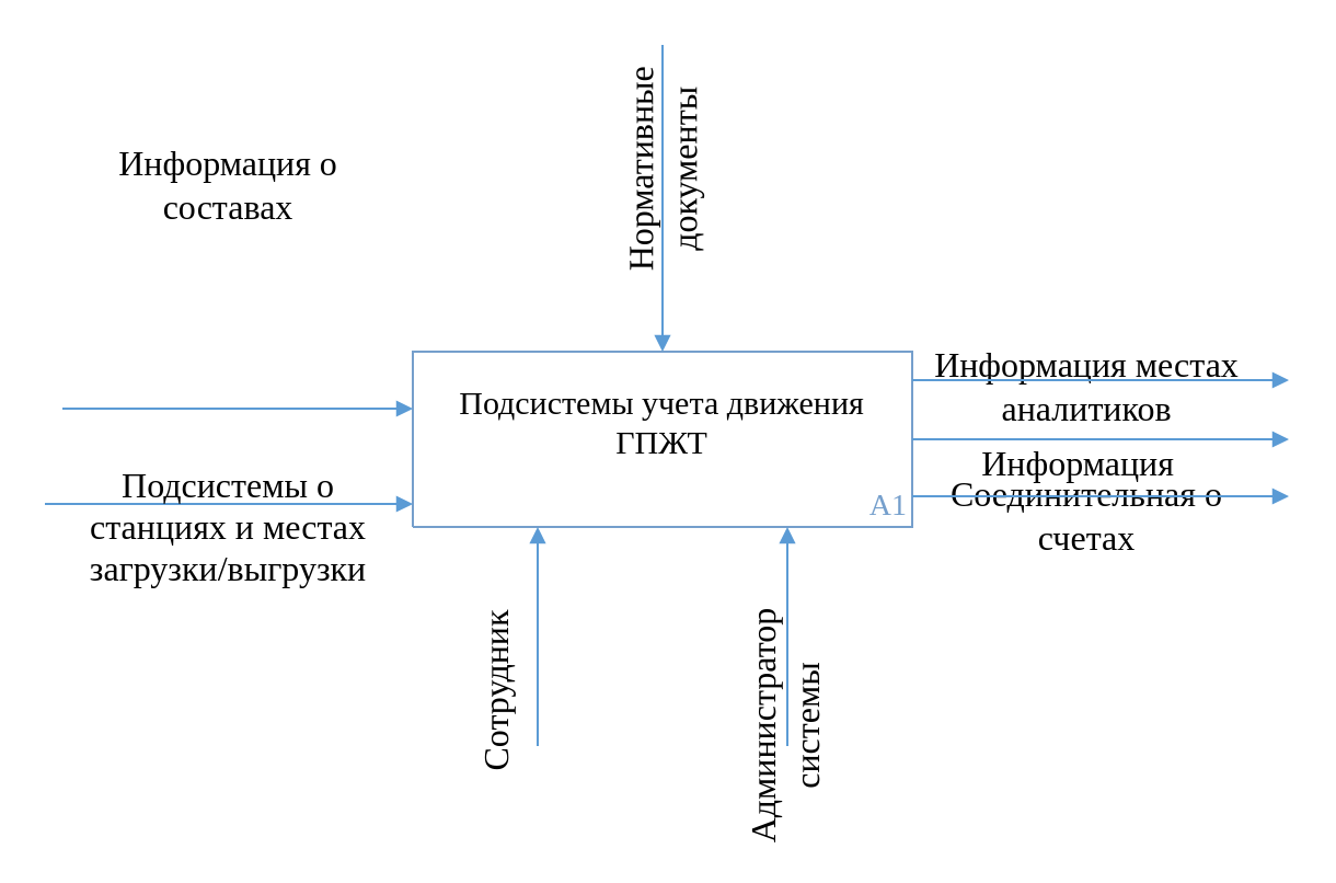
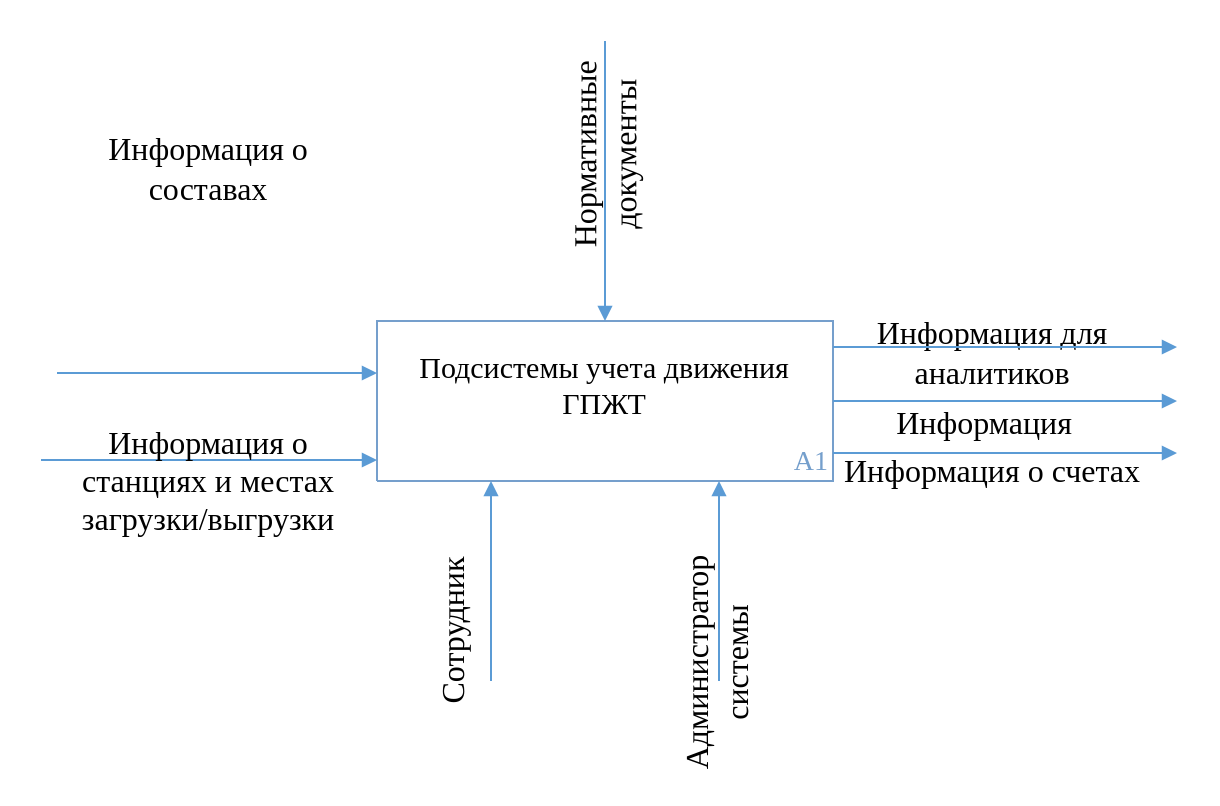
  <mxCell id="0" />
  <mxCell id="1" value="Соединительная линия" parent="0" />
  <mxCell id="2" style="vsdxID=1;fillColor=none;gradientColor=none;strokeColor=none;spacingTop=-1;spacingBottom=-1;spacingLeft=-1;spacingRight=-1;labelBackgroundColor=none;rounded=0;html=1;whiteSpace=wrap;" parent="1" vertex="1"><mxGeometry x="188" y="160" width="228" height="80" as="geometry" /></mxCell>
  <mxCell id="3" style="vsdxID=2;fillColor=#ffffff;gradientColor=none;shape=stencil(nZBLDoAgDERP0z3SIyjew0SURgSD+Lu9kMZoXLhwN9O+tukAlrNpJg1SzDH4QW/URgNYgZTkjA4UkwJUgGXng+6DX1zLfmoymdXo17xh5zmRJ6Q42BWCfc2oJfdAr+Yv+AP9Cb7OJ3H/2JG1HNGz/84klThPVCc=);strokeColor=#759fcc;spacingTop=-1;spacingBottom=-1;spacingLeft=-1;spacingRight=-1;labelBackgroundColor=none;rounded=0;html=1;whiteSpace=wrap;" parent="2" vertex="1"><mxGeometry width="228" height="80" as="geometry" /></mxCell>
  <mxCell id="4" value="&lt;p style=&quot;align:right;margin-left:0;margin-right:0;margin-top:0px;margin-bottom:0px;text-indent:0;valign:middle;direction:ltr;&quot;&gt;&lt;font style=&quot;font-size:14px;font-family:Calibri;color:#759fcc;direction:ltr;letter-spacing:0px;line-height:120%;opacity:1&quot;&gt;A1&lt;/font&gt;&lt;font style=&quot;font-size:14px;font-family:Calibri;color:#759fcc;direction:ltr;letter-spacing:0px;line-height:120%;opacity:1&quot;&gt;&lt;br/&gt;&lt;/font&gt;&lt;/p&gt;" style="verticalAlign=middle;align=right;vsdxID=3;fillColor=none;gradientColor=none;strokeColor=none;spacingTop=-3;spacingBottom=-3;labelBackgroundColor=none;rounded=0;html=1;whiteSpace=wrap;" parent="2" vertex="1"><mxGeometry y="63" width="228" height="16" as="geometry" /></mxCell>
  <mxCell id="5" value="&lt;p style=&quot;align:right;margin-left:0;margin-right:0;margin-top:0px;margin-bottom:0px;text-indent:0;valign:middle;direction:ltr;&quot;&gt;&lt;font style=&quot;font-size:14px;font-family:Calibri;color:#759fcc;direction:ltr;letter-spacing:0px;line-height:120%;opacity:1&quot;&gt;&lt;br/&gt;&lt;/font&gt;&lt;/p&gt;" style="verticalAlign=middle;align=right;vsdxID=4;fillColor=none;gradientColor=none;strokeColor=none;spacingBottom=-3;labelBackgroundColor=none;rounded=0;html=1;whiteSpace=wrap;" parent="2" vertex="1"><mxGeometry y="80" width="228" height="22" as="geometry" /></mxCell>
  <mxCell id="6" value="&lt;font style=&quot;font-size: 15px ; font-family: &amp;#34;calibri&amp;#34; ; color: #000000 ; direction: ltr ; letter-spacing: 0px ; line-height: 120% ; opacity: 1&quot;&gt;&lt;p&gt;&lt;span&gt;Подсистемы учета движения ГПЖТ&lt;/span&gt;&lt;/p&gt;&lt;/font&gt;" style="verticalAlign=middle;align=center;vsdxID=5;fillColor=none;gradientColor=none;strokeColor=none;labelBackgroundColor=none;rounded=0;html=1;whiteSpace=wrap;" parent="2" vertex="1"><mxGeometry width="228" height="63" as="geometry" /></mxCell>
  <mxCell id="7" value="" style="vsdxID=8;edgeStyle=none;startArrow=none;endArrow=block;startSize=5;endSize=5;strokeColor=#5b9bd5;spacingTop=0;spacingBottom=0;spacingLeft=0;spacingRight=0;verticalAlign=middle;html=1;labelBackgroundColor=#ffffff;rounded=1;align=center;" parent="1" edge="1"><mxGeometry relative="1" as="geometry"><mxPoint as="offset" /><Array as="points" /><mxPoint x="20" y="229.5" as="sourcePoint" /><mxPoint x="188" y="229.5" as="targetPoint" /></mxGeometry></mxCell>
  <mxCell id="8" style="vsdxID=10;fillColor=none;gradientColor=none;shape=stencil(nZBLDoAgDERP0z3SIyjew0SURgSD+Lu9kMZoXLhwN9O+tukAlrNpJg1SzDH4QW/URgNYgZTkjA4UkwJUgGXng+6DX1zLfmoymdXo17xh5zmRJ6Q42BWCfc2oJfdAr+Yv+AP9Cb7OJ3H/2JG1HNGz/84klThPVCc=);strokeColor=none;labelBackgroundColor=none;rounded=0;html=1;whiteSpace=wrap;" parent="1" vertex="1"><mxGeometry x="288" y="316" width="140" height="30" as="geometry" /></mxCell>
  <mxCell id="9" value="&lt;font style=&quot;font-size:16px;font-family:Calibri;color:#000000;direction:ltr;letter-spacing:0px;line-height:120%;opacity:1&quot;&gt;Администратор системы&lt;br/&gt;&lt;/font&gt;" style="text;vsdxID=10;fillColor=none;gradientColor=none;strokeColor=none;labelBackgroundColor=none;rounded=0;html=1;whiteSpace=wrap;verticalAlign=middle;align=center;rotation=270.05;;html=1;" parent="8" vertex="1"><mxGeometry width="140" height="30" as="geometry" /></mxCell>
  <mxCell id="10" style="vsdxID=17;fillColor=none;gradientColor=none;shape=stencil(nZBLDoAgDERP0z3SIyjew0SURgSD+Lu9kMZoXLhwN9O+tukAlrNpJg1SzDH4QW/URgNYgZTkjA4UkwJUgGXng+6DX1zLfmoymdXo17xh5zmRJ6Q42BWCfc2oJfdAr+Yv+AP9Cb7OJ3H/2JG1HNGz/84klThPVCc=);strokeColor=none;labelBackgroundColor=none;rounded=0;html=1;whiteSpace=wrap;" parent="1" vertex="1"><mxGeometry x="238" y="63" width="128" height="28" as="geometry" /></mxCell>
  <mxCell id="11" value="&lt;font style=&quot;font-size:16px;font-family:Calibri;color:#000000;direction:ltr;letter-spacing:0px;line-height:120%;opacity:1&quot;&gt;Нормативные&lt;br/&gt; документы&lt;br/&gt;&lt;/font&gt;" style="text;vsdxID=17;fillColor=none;gradientColor=none;strokeColor=none;labelBackgroundColor=none;rounded=0;html=1;whiteSpace=wrap;verticalAlign=middle;align=center;rotation=270.05;;html=1;" parent="10" vertex="1"><mxGeometry y="-0.22" width="128" height="28.22" as="geometry" /></mxCell>
- <mxCell id="12" value="&lt;font style=&quot;font-size: 16px ; font-family: &amp;#34;calibri&amp;#34; ; color: #000000 ; direction: ltr ; letter-spacing: 0px ; line-height: 120% ; opacity: 1&quot;&gt;Подсистемы о станциях и местах загрузки/выгрузки&lt;br&gt;&lt;/font&gt;" style="verticalAlign=middle;align=center;vsdxID=20;fillColor=none;gradientColor=none;shape=stencil(nZBLDoAgDERP0z3SIyjew0SURgSD+Lu9kMZoXLhwN9O+tukAlrNpJg1SzDH4QW/URgNYgZTkjA4UkwJUgGXng+6DX1zLfmoymdXo17xh5zmRJ6Q42BWCfc2oJfdAr+Yv+AP9Cb7OJ3H/2JG1HNGz/84klThPVCc=);strokeColor=none;labelBackgroundColor=none;rounded=0;html=1;whiteSpace=wrap;" parent="1" vertex="1"><mxGeometry x="28" y="210" width="152" height="60" as="geometry" /></mxCell>
- <mxCell id="13" value="&lt;font style=&quot;font-size: 16px ; font-family: &amp;#34;calibri&amp;#34; ; color: #000000 ; direction: ltr ; letter-spacing: 0px ; line-height: 120% ; opacity: 1&quot;&gt;Информация местах аналитиков&lt;br&gt;&lt;/font&gt;" style="verticalAlign=middle;align=center;vsdxID=24;fillColor=none;gradientColor=none;shape=stencil(nZBLDoAgDERP0z3SIyjew0SURgSD+Lu9kMZoXLhwN9O+tukAlrNpJg1SzDH4QW/URgNYgZTkjA4UkwJUgGXng+6DX1zLfmoymdXo17xh5zmRJ6Q42BWCfc2oJfdAr+Yv+AP9Cb7OJ3H/2JG1HNGz/84klThPVCc=);strokeColor=none;labelBackgroundColor=none;rounded=0;html=1;whiteSpace=wrap;" parent="1" vertex="1"><mxGeometry x="416" y="151" width="160" height="50" as="geometry" /></mxCell>
+ <mxCell id="12" value="&lt;font style=&quot;font-size: 16px ; font-family: &amp;#34;calibri&amp;#34; ; color: #000000 ; direction: ltr ; letter-spacing: 0px ; line-height: 120% ; opacity: 1&quot;&gt;Информация о станциях и местах загрузки/выгрузки&lt;br&gt;&lt;/font&gt;" style="verticalAlign=middle;align=center;vsdxID=20;fillColor=none;gradientColor=none;shape=stencil(nZBLDoAgDERP0z3SIyjew0SURgSD+Lu9kMZoXLhwN9O+tukAlrNpJg1SzDH4QW/URgNYgZTkjA4UkwJUgGXng+6DX1zLfmoymdXo17xh5zmRJ6Q42BWCfc2oJfdAr+Yv+AP9Cb7OJ3H/2JG1HNGz/84klThPVCc=);strokeColor=none;labelBackgroundColor=none;rounded=0;html=1;whiteSpace=wrap;" parent="1" vertex="1"><mxGeometry x="28" y="210" width="152" height="60" as="geometry" /></mxCell>
+ <mxCell id="13" value="&lt;font style=&quot;font-size: 16px ; font-family: &amp;#34;calibri&amp;#34; ; color: #000000 ; direction: ltr ; letter-spacing: 0px ; line-height: 120% ; opacity: 1&quot;&gt;Информация для аналитиков&lt;br&gt;&lt;/font&gt;" style="verticalAlign=middle;align=center;vsdxID=24;fillColor=none;gradientColor=none;shape=stencil(nZBLDoAgDERP0z3SIyjew0SURgSD+Lu9kMZoXLhwN9O+tukAlrNpJg1SzDH4QW/URgNYgZTkjA4UkwJUgGXng+6DX1zLfmoymdXo17xh5zmRJ6Q42BWCfc2oJfdAr+Yv+AP9Cb7OJ3H/2JG1HNGz/84klThPVCc=);strokeColor=none;labelBackgroundColor=none;rounded=0;html=1;whiteSpace=wrap;" parent="1" vertex="1"><mxGeometry x="416" y="151" width="160" height="50" as="geometry" /></mxCell>
  <mxCell id="14" style="vsdxID=26;fillColor=none;gradientColor=none;shape=stencil(nZBLDoAgDERP0z3SIyjew0SURgSD+Lu9kMZoXLhwN9O+tukAlrNpJg1SzDH4QW/URgNYgZTkjA4UkwJUgGXng+6DX1zLfmoymdXo17xh5zmRJ6Q42BWCfc2oJfdAr+Yv+AP9Cb7OJ3H/2JG1HNGz/84klThPVCc=);strokeColor=none;labelBackgroundColor=none;rounded=0;html=1;whiteSpace=wrap;" parent="1" vertex="1"><mxGeometry x="156" y="300" width="140" height="30" as="geometry" /></mxCell>
  <mxCell id="15" value="&lt;font style=&quot;font-size: 16px ; font-family: &amp;#34;calibri&amp;#34; ; color: #000000 ; direction: ltr ; letter-spacing: 0px ; line-height: 120% ; opacity: 1&quot;&gt;Сотрудник&lt;br&gt;&lt;/font&gt;" style="text;vsdxID=26;fillColor=none;gradientColor=none;strokeColor=none;labelBackgroundColor=none;rounded=0;html=1;whiteSpace=wrap;verticalAlign=middle;align=center;rotation=270.05;;html=1;" parent="14" vertex="1"><mxGeometry width="140" height="30" as="geometry" /></mxCell>
  <mxCell id="16" value="&lt;font style=&quot;font-size:16px;font-family:Calibri;color:#000000;direction:ltr;letter-spacing:0px;line-height:120%;opacity:1&quot;&gt;Информация&lt;br/&gt;&lt;/font&gt;" style="verticalAlign=middle;align=center;vsdxID=32;fillColor=none;gradientColor=none;shape=stencil(nZBLDoAgDERP0z3SIyjew0SURgSD+Lu9kMZoXLhwN9O+tukAlrNpJg1SzDH4QW/URgNYgZTkjA4UkwJUgGXng+6DX1zLfmoymdXo17xh5zmRJ6Q42BWCfc2oJfdAr+Yv+AP9Cb7OJ3H/2JG1HNGz/84klThPVCc=);strokeColor=none;labelBackgroundColor=none;rounded=0;html=1;whiteSpace=wrap;" parent="1" vertex="1"><mxGeometry x="412" y="186" width="160" height="50" as="geometry" /></mxCell>
- <mxCell id="17" value="&lt;font style=&quot;font-size: 16px ; font-family: &amp;#34;calibri&amp;#34; ; color: #000000 ; direction: ltr ; letter-spacing: 0px ; line-height: 120% ; opacity: 1&quot;&gt;Соединительная о счетах&lt;br&gt;&lt;/font&gt;" style="verticalAlign=middle;align=center;vsdxID=34;fillColor=none;gradientColor=none;shape=stencil(nZBLDoAgDERP0z3SIyjew0SURgSD+Lu9kMZoXLhwN9O+tukAlrNpJg1SzDH4QW/URgNYgZTkjA4UkwJUgGXng+6DX1zLfmoymdXo17xh5zmRJ6Q42BWCfc2oJfdAr+Yv+AP9Cb7OJ3H/2JG1HNGz/84klThPVCc=);strokeColor=none;labelBackgroundColor=none;rounded=0;html=1;whiteSpace=wrap;" parent="1" vertex="1"><mxGeometry x="416" y="210" width="160" height="50" as="geometry" /></mxCell>
+ <mxCell id="17" value="&lt;font style=&quot;font-size: 16px ; font-family: &amp;#34;calibri&amp;#34; ; color: #000000 ; direction: ltr ; letter-spacing: 0px ; line-height: 120% ; opacity: 1&quot;&gt;Информация о счетах&lt;br&gt;&lt;/font&gt;" style="verticalAlign=middle;align=center;vsdxID=34;fillColor=none;gradientColor=none;shape=stencil(nZBLDoAgDERP0z3SIyjew0SURgSD+Lu9kMZoXLhwN9O+tukAlrNpJg1SzDH4QW/URgNYgZTkjA4UkwJUgGXng+6DX1zLfmoymdXo17xh5zmRJ6Q42BWCfc2oJfdAr+Yv+AP9Cb7OJ3H/2JG1HNGz/84klThPVCc=);strokeColor=none;labelBackgroundColor=none;rounded=0;html=1;whiteSpace=wrap;" parent="1" vertex="1"><mxGeometry x="416" y="210" width="160" height="50" as="geometry" /></mxCell>
  <mxCell id="18" value="&lt;font style=&quot;font-size: 16px ; font-family: &amp;#34;calibri&amp;#34; ; color: #000000 ; direction: ltr ; letter-spacing: 0px ; line-height: 120% ; opacity: 1&quot;&gt;Информация о составах&lt;br&gt;&lt;/font&gt;" style="verticalAlign=middle;align=center;vsdxID=36;fillColor=none;gradientColor=none;shape=stencil(nZBLDoAgDERP0z3SIyjew0SURgSD+Lu9kMZoXLhwN9O+tukAlrNpJg1SzDH4QW/URgNYgZTkjA4UkwJUgGXng+6DX1zLfmoymdXo17xh5zmRJ6Q42BWCfc2oJfdAr+Yv+AP9Cb7OJ3H/2JG1HNGz/84klThPVCc=);strokeColor=none;labelBackgroundColor=none;rounded=0;html=1;whiteSpace=wrap;" parent="1" vertex="1"><mxGeometry x="40" y="70" width="128" height="28" as="geometry" /></mxCell>
  <mxCell id="19" parent="1" vertex="1"><mxGeometry x="588" y="173" as="geometry" /></mxCell>
  <mxCell id="20" value="" style="vsdxID=9;edgeStyle=none;startArrow=none;endArrow=block;startSize=5;endSize=5;strokeColor=#5b9bd5;spacingTop=0;spacingBottom=0;spacingLeft=0;spacingRight=0;verticalAlign=middle;html=1;labelBackgroundColor=#ffffff;rounded=1;align=center;exitX=1;exitY=0.163;exitDx=0;exitDy=0;exitPerimeter=0;" parent="1" source="2" target="19" edge="1"><mxGeometry relative="1" as="geometry"><mxPoint as="offset" /><Array as="points" /></mxGeometry></mxCell>
  <mxCell id="21" parent="1" vertex="1"><mxGeometry x="359" y="340" as="geometry" /></mxCell>
  <mxCell id="22" style="vsdxID=7;edgeStyle=none;startArrow=none;endArrow=block;startSize=5;endSize=5;strokeColor=#5b9bd5;spacingTop=0;spacingBottom=0;spacingLeft=0;spacingRight=0;verticalAlign=middle;html=1;labelBackgroundColor=#ffffff;rounded=1;" parent="1" source="21" target="2" edge="1"><mxGeometry relative="1" as="geometry"><Array as="points"><mxPoint x="359" y="340" /><mxPoint x="359" y="240" /></Array></mxGeometry></mxCell>
  <mxCell id="23" parent="1" vertex="1"><mxGeometry x="302" y="20" as="geometry" /></mxCell>
  <mxCell id="24" style="vsdxID=6;edgeStyle=none;startArrow=none;endArrow=block;startSize=5;endSize=5;strokeColor=#5b9bd5;spacingTop=0;spacingBottom=0;spacingLeft=0;spacingRight=0;verticalAlign=middle;html=1;labelBackgroundColor=#ffffff;rounded=1;" parent="1" source="23" target="2" edge="1"><mxGeometry relative="1" as="geometry"><Array as="points"><mxPoint x="302" y="20" /><mxPoint x="302" y="160" /></Array></mxGeometry></mxCell>
  <mxCell id="25" parent="1" vertex="1"><mxGeometry x="28" y="186" as="geometry" /></mxCell>
  <mxCell id="26" value="" style="vsdxID=35;edgeStyle=none;startArrow=none;endArrow=block;startSize=5;endSize=5;strokeColor=#5b9bd5;spacingTop=0;spacingBottom=0;spacingLeft=0;spacingRight=0;verticalAlign=middle;html=1;labelBackgroundColor=#ffffff;rounded=1;align=center;entryX=0;entryY=0.325;entryDx=0;entryDy=0;entryPerimeter=0;" parent="1" source="25" target="2" edge="1"><mxGeometry relative="1" as="geometry"><mxPoint as="offset" /><Array as="points" /></mxGeometry></mxCell>
  <mxCell id="27" parent="1" vertex="1"><mxGeometry x="588" y="226" as="geometry" /></mxCell>
  <mxCell id="28" value="" style="vsdxID=33;edgeStyle=none;startArrow=none;endArrow=block;startSize=5;endSize=5;strokeColor=#5b9bd5;spacingTop=0;spacingBottom=0;spacingLeft=0;spacingRight=0;verticalAlign=middle;html=1;labelBackgroundColor=#ffffff;rounded=1;align=center;exitX=1;exitY=0.825;exitDx=0;exitDy=0;exitPerimeter=0;" parent="1" source="2" target="27" edge="1"><mxGeometry relative="1" as="geometry"><mxPoint as="offset" /><Array as="points" /></mxGeometry></mxCell>
  <mxCell id="29" parent="1" vertex="1"><mxGeometry x="588" y="200" as="geometry" /></mxCell>
  <mxCell id="30" value="" style="vsdxID=31;edgeStyle=none;startArrow=none;endArrow=block;startSize=5;endSize=5;strokeColor=#5b9bd5;spacingTop=0;spacingBottom=0;spacingLeft=0;spacingRight=0;verticalAlign=middle;html=1;labelBackgroundColor=#ffffff;rounded=1;align=center;exitX=1;exitY=0.5;exitDx=0;exitDy=0;exitPerimeter=0;" parent="1" source="2" target="29" edge="1"><mxGeometry relative="1" as="geometry"><mxPoint as="offset" /><Array as="points" /></mxGeometry></mxCell>
  <mxCell id="31" parent="1" vertex="1"><mxGeometry x="245" y="340" as="geometry" /></mxCell>
  <mxCell id="32" style="vsdxID=25;edgeStyle=none;startArrow=none;endArrow=block;startSize=5;endSize=5;strokeColor=#5b9bd5;spacingTop=0;spacingBottom=0;spacingLeft=0;spacingRight=0;verticalAlign=middle;html=1;labelBackgroundColor=#ffffff;rounded=1;" parent="1" source="31" target="2" edge="1"><mxGeometry relative="1" as="geometry"><Array as="points"><mxPoint x="245" y="340" /><mxPoint x="245" y="240" /></Array></mxGeometry></mxCell>
